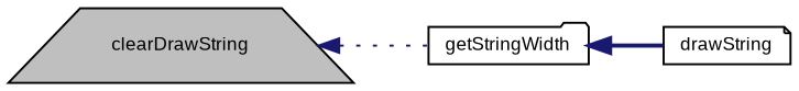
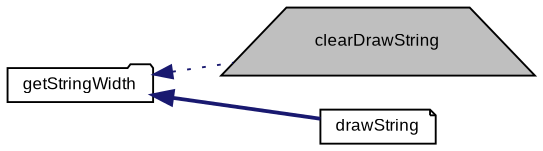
  digraph {
    rankdir=LR
    node [color=black fontname=Arial fontsize=9]
    edge [color=midnightblue dir=back fontname=Arial fontsize=9 labelfontname=Arial labelfontsize=9]
    n1 [fillcolor=grey75 fontcolor=black height=0.2 label=clearDrawString shape=trapezium style=filled width=0.4]
    n2 [height=0.2 label=getStringWidth shape=folder width=0.4]
    n3 [height=0.2 label=drawString shape=note width=0.4]
-   n1 -> n2 [style=dotted]
+   n2 -> n1 [style=dotted]
    n2 -> n3 [style=bold]
  }
